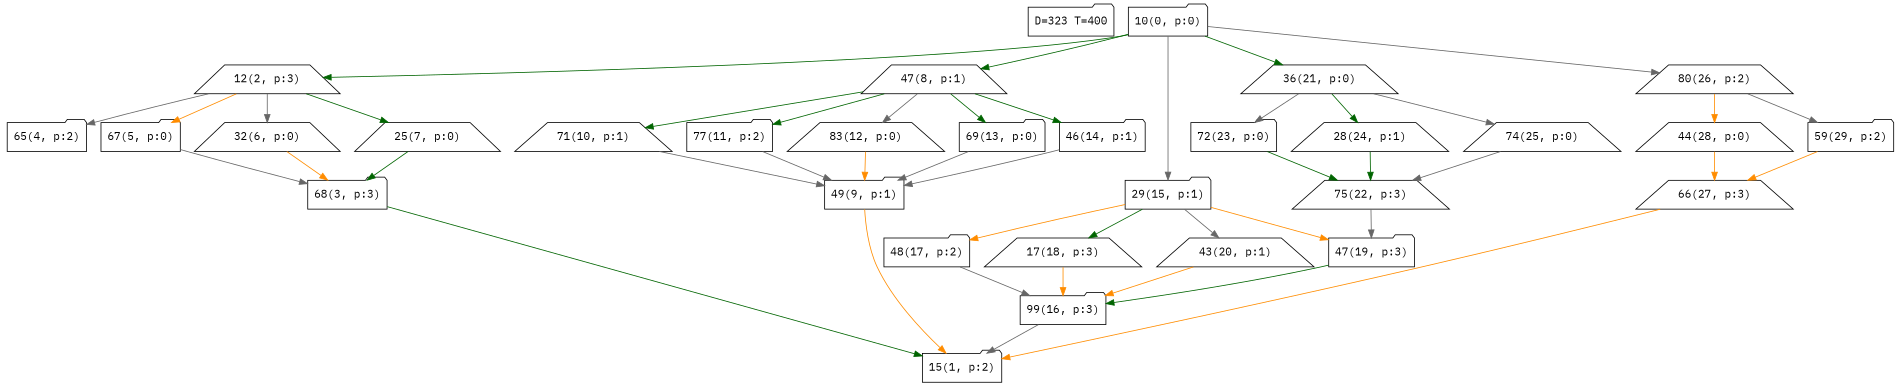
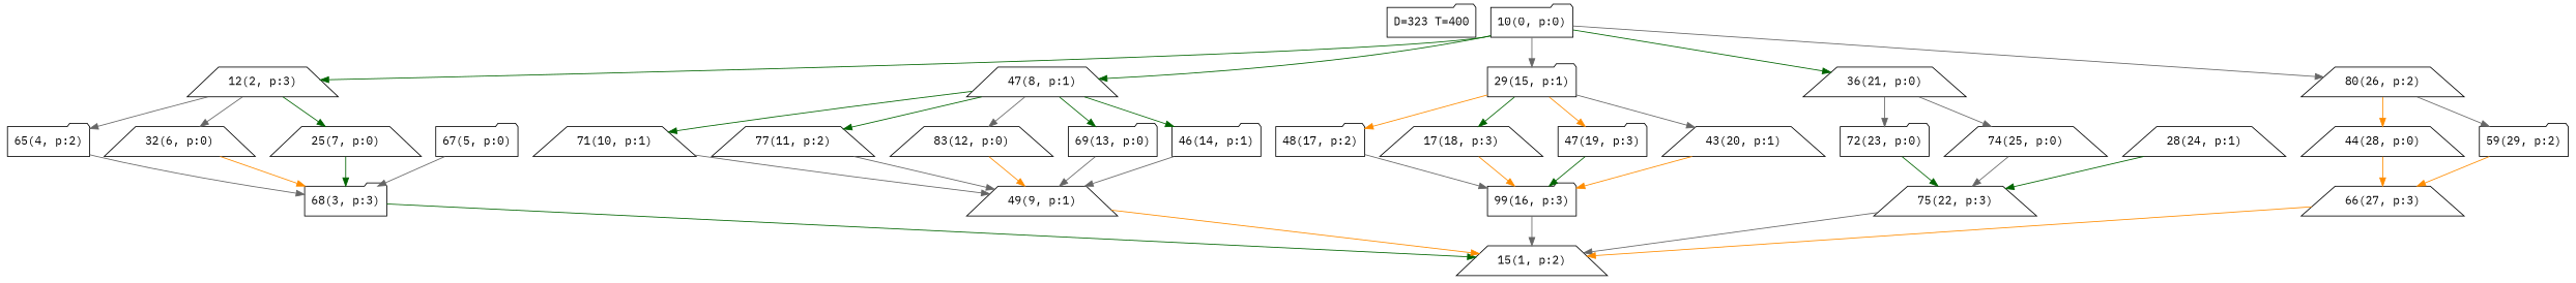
  digraph {
    fontname="IBM Plex Mono"
    node [fontname="IBM Plex Mono" shape=trapezium]
    edge [color=gray40 fontname="IBM Plex Mono"]
    n1 [label="D=323 T=400" shape=folder]
    n2 [label="10(0, p:0)" shape=folder]
    n3 [label="12(2, p:3)"]
    n4 [label="47(8, p:1)"]
    n5 [label="29(15, p:1)" shape=folder]
    n6 [label="36(21, p:0)"]
    n7 [label="80(26, p:2)"]
    n8 [label="65(4, p:2)" shape=folder]
    n9 [label="67(5, p:0)" shape=folder]
    n10 [label="32(6, p:0)"]
    n11 [label="25(7, p:0)"]
    n12 [label="71(10, p:1)"]
-   n13 [label="77(11, p:2)" shape=folder]
+   n13 [label="77(11, p:2)"]
    n14 [label="83(12, p:0)"]
    n15 [label="69(13, p:0)" shape=folder]
    n16 [label="46(14, p:1)" shape=folder]
    n17 [label="48(17, p:2)" shape=folder]
    n18 [label="17(18, p:3)"]
    n19 [label="47(19, p:3)" shape=folder]
    n20 [label="43(20, p:1)"]
    n21 [label="72(23, p:0)" shape=folder]
    n22 [label="28(24, p:1)"]
    n23 [label="74(25, p:0)"]
    n24 [label="44(28, p:0)"]
    n25 [label="59(29, p:2)" shape=folder]
-   n26 [label="15(1, p:2)" shape=folder]
+   n26 [label="15(1, p:2)"]
    n27 [label="68(3, p:3)" shape=folder]
-   n28 [label="49(9, p:1)" shape=folder]
+   n28 [label="49(9, p:1)"]
    n29 [label="99(16, p:3)" shape=folder]
    n30 [label="75(22, p:3)"]
    n31 [label="66(27, p:3)"]
    n2 -> n3 [color=darkgreen]
    n2 -> n4 [color=darkgreen]
    n2 -> n5
    n2 -> n6 [color=darkgreen]
    n2 -> n7
    n3 -> n8
-   n3 -> n9 [color=darkorange]
    n3 -> n10
    n3 -> n11 [color=darkgreen]
    n4 -> n12 [color=darkgreen]
    n4 -> n13 [color=darkgreen]
    n4 -> n14
    n4 -> n15 [color=darkgreen]
    n4 -> n16 [color=darkgreen]
    n5 -> n17 [color=darkorange]
    n5 -> n18 [color=darkgreen]
    n5 -> n19 [color=darkorange]
    n5 -> n20
    n6 -> n21
-   n6 -> n22 [color=darkgreen]
    n6 -> n23
    n7 -> n24 [color=darkorange]
    n7 -> n25
+   n8 -> n27
    n9 -> n27
    n10 -> n27 [color=darkorange]
    n11 -> n27 [color=darkgreen]
    n12 -> n28
    n13 -> n28
    n14 -> n28 [color=darkorange]
    n15 -> n28
    n16 -> n28
    n17 -> n29
    n18 -> n29 [color=darkorange]
    n19 -> n29 [color=darkgreen]
    n20 -> n29 [color=darkorange]
    n21 -> n30 [color=darkgreen]
    n22 -> n30 [color=darkgreen]
    n23 -> n30
    n24 -> n31 [color=darkorange]
    n25 -> n31 [color=darkorange]
    n27 -> n26 [color=darkgreen]
    n28 -> n26 [color=darkorange]
    n29 -> n26
-   n30 -> n19
+   n30 -> n26
    n31 -> n26 [color=darkorange]
  }
